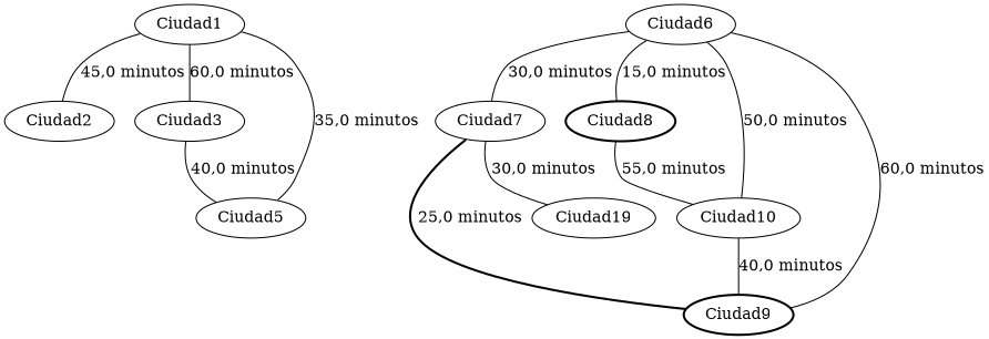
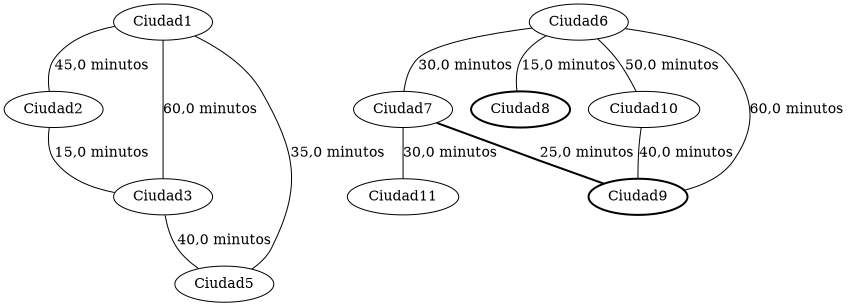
  strict graph {
    node [style=solid]
    edge [style=solid]
    n1 [label=Ciudad1]
    n2 [label=Ciudad2]
    n3 [label=Ciudad3]
    n4 [label=Ciudad5]
    n5 [label=Ciudad6]
    n6 [label=Ciudad7]
    n7 [label=Ciudad8 style=bold]
    n8 [label=Ciudad10]
    n9 [label=Ciudad9 style=bold]
-   n10 [label=Ciudad19]
+   n10 [label=Ciudad11]
    n1 -- n2 [label="45,0 minutos"]
    n1 -- n3 [label="60,0 minutos"]
+   n2 -- n3 [label="15,0 minutos"]
    n3 -- n4 [label="40,0 minutos"]
    n4 -- n1 [label="35,0 minutos"]
    n5 -- n6 [label="30,0 minutos"]
    n5 -- n7 [label="15,0 minutos"]
    n5 -- n8 [label="50,0 minutos"]
    n6 -- n9 [label="25,0 minutos" style=bold]
    n6 -- n10 [label="30,0 minutos"]
-   n7 -- n8 [label="55,0 minutos"]
    n8 -- n9 [label="40,0 minutos"]
    n9 -- n5 [label="60,0 minutos"]
  }
